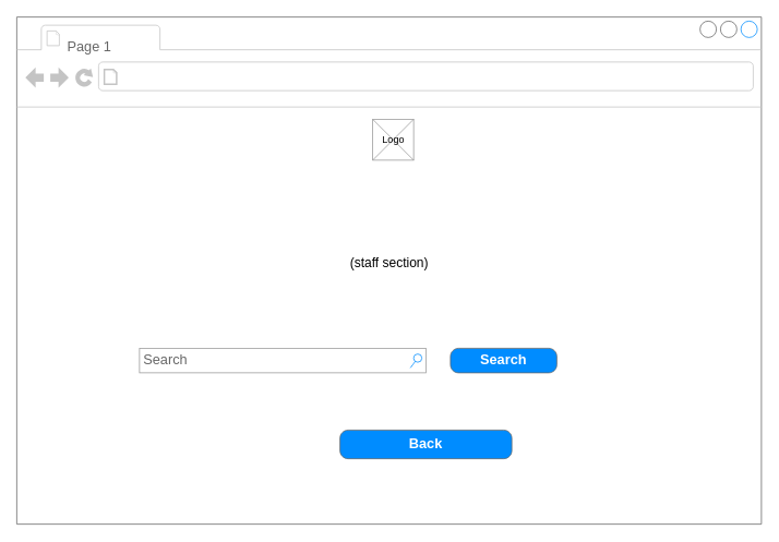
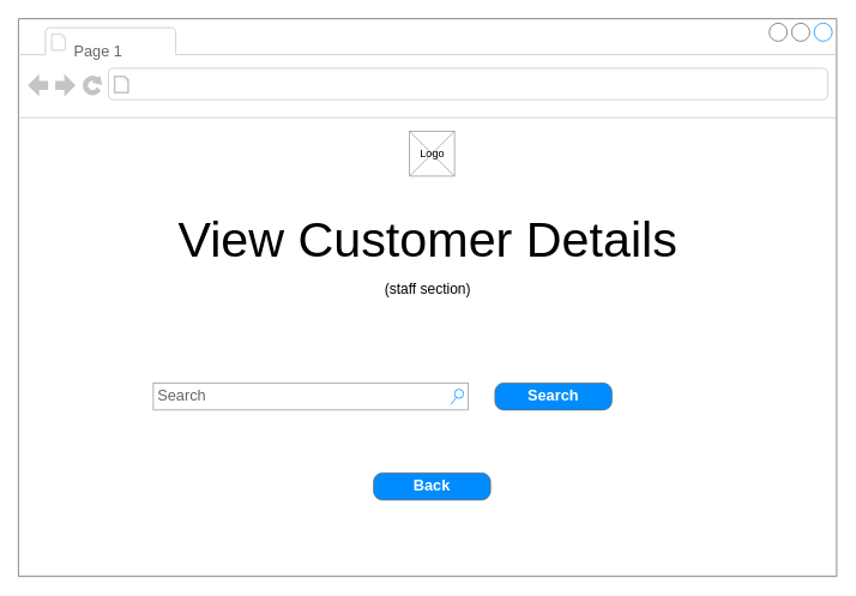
  <mxCell id="0" />
  <mxCell id="1" parent="0" />
  <mxCell id="2" value="" style="strokeWidth=1;shadow=0;dashed=0;align=center;html=1;shape=mxgraph.mockup.containers.browserWindow;rSize=0;strokeColor=#666666;strokeColor2=#008cff;strokeColor3=#c4c4c4;mainText=,;recursiveResize=0;container=0;" vertex="1" parent="1"><mxGeometry x="20" y="20" width="910" height="620" as="geometry" /></mxCell>
  <mxCell id="3" value="Page 1" style="strokeWidth=1;shadow=0;dashed=0;align=center;html=1;shape=mxgraph.mockup.containers.anchor;fontSize=17;fontColor=#666666;align=left;whiteSpace=wrap;" vertex="1" parent="1"><mxGeometry x="80" y="37" width="110" height="40" as="geometry" /></mxCell>
  <mxCell id="4" value="" style="group" vertex="1" connectable="0" parent="1"><mxGeometry x="455" y="145" width="50" height="50" as="geometry" /></mxCell>
  <mxCell id="5" value="" style="verticalLabelPosition=bottom;shadow=0;dashed=0;align=center;html=1;verticalAlign=top;strokeWidth=1;shape=mxgraph.mockup.graphics.simpleIcon;strokeColor=#999999;" vertex="1" parent="4"><mxGeometry width="50" height="50" as="geometry" /></mxCell>
  <mxCell id="6" value="Logo" style="text;html=1;align=center;verticalAlign=middle;resizable=0;points=[];autosize=1;strokeColor=none;fillColor=none;" vertex="1" parent="4"><mxGeometry y="10" width="50" height="30" as="geometry" /></mxCell>
+ <mxCell id="7" value="&lt;font style=&quot;font-size: 55px;&quot;&gt;View Customer Details&lt;/font&gt;" style="text;html=1;align=center;verticalAlign=middle;resizable=0;points=[];autosize=1;strokeColor=none;fillColor=none;" vertex="1" parent="1"><mxGeometry x="185" y="225" width="580" height="80" as="geometry" /></mxCell>
  <mxCell id="8" value="&lt;font size=&quot;3&quot;&gt;(staff section)&lt;/font&gt;" style="text;html=1;align=center;verticalAlign=middle;resizable=0;points=[];autosize=1;strokeColor=none;fillColor=none;" vertex="1" parent="1"><mxGeometry x="415" y="305" width="120" height="30" as="geometry" /></mxCell>
  <mxCell id="9" value="Search" style="strokeWidth=1;shadow=0;dashed=0;align=center;html=1;shape=mxgraph.mockup.forms.searchBox;strokeColor=#999999;mainText=;strokeColor2=#008cff;fontColor=#666666;fontSize=17;align=left;spacingLeft=3;whiteSpace=wrap;" vertex="1" parent="1"><mxGeometry x="170" y="425" width="350" height="30" as="geometry" /></mxCell>
  <mxCell id="10" value="Search" style="strokeWidth=1;shadow=0;dashed=0;align=center;html=1;shape=mxgraph.mockup.buttons.button;strokeColor=#666666;fontColor=#ffffff;mainText=;buttonStyle=round;fontSize=17;fontStyle=1;fillColor=#008cff;whiteSpace=wrap;" vertex="1" parent="1"><mxGeometry x="550" y="425" width="130" height="30" as="geometry" /></mxCell>
- <mxCell id="11" value="Back" style="strokeWidth=1;shadow=0;dashed=0;align=center;html=1;shape=mxgraph.mockup.buttons.button;strokeColor=#666666;fontColor=#ffffff;mainText=;buttonStyle=round;fontSize=17;fontStyle=1;fillColor=#008cff;whiteSpace=wrap;" vertex="1" parent="1"><mxGeometry x="415" y="525" width="210" height="35" as="geometry" /></mxCell>
+ <mxCell id="11" value="Back" style="strokeWidth=1;shadow=0;dashed=0;align=center;html=1;shape=mxgraph.mockup.buttons.button;strokeColor=#666666;fontColor=#ffffff;mainText=;buttonStyle=round;fontSize=17;fontStyle=1;fillColor=#008cff;whiteSpace=wrap;" vertex="1" parent="1"><mxGeometry x="415" y="525" width="130" height="30" as="geometry" /></mxCell>
